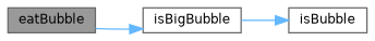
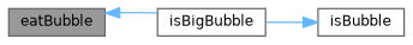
  digraph {
    rankdir=LR
    node [color=grey40 fillcolor=white fontname=Helvetica fontsize=10 shape=box style=filled]
    edge [color=steelblue1 fontname=Helvetica fontsize=10 labelfontname=Helvetica labelfontsize=10 style=solid]
    n1 [color=gray40 fillcolor=grey60 fontcolor=black height=0.2 label=eatBubble width=0.4]
    n2 [height=0.2 label=isBigBubble width=0.4]
    n3 [height=0.2 label=isBubble width=0.4]
-   n1 -> n2
+   n2 -> n1
    n2 -> n3
  }
